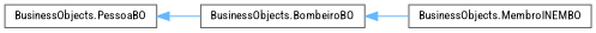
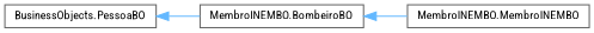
  digraph {
    fontname="Roboto Condensed"
    rankdir=LR
    node [color=grey40 fillcolor=white fontname="Roboto Condensed" fontsize=10 shape=box style=filled]
    edge [color=steelblue1 dir=back fontname="Roboto Condensed" fontsize=10 labelfontname=Helvetica labelfontsize=10 style=solid]
    n1 [height=0.2 label="BusinessObjects.PessoaBO" width=0.4]
-   n2 [height=0.2 label="BusinessObjects.BombeiroBO" width=0.4]
-   n3 [height=0.2 label="BusinessObjects.MembroINEMBO" width=0.4]
+   n2 [height=0.2 label="MembroINEMBO.BombeiroBO" width=0.4]
+   n3 [height=0.2 label="MembroINEMBO.MembroINEMBO" width=0.4]
    n1 -> n2
    n2 -> n3
  }
